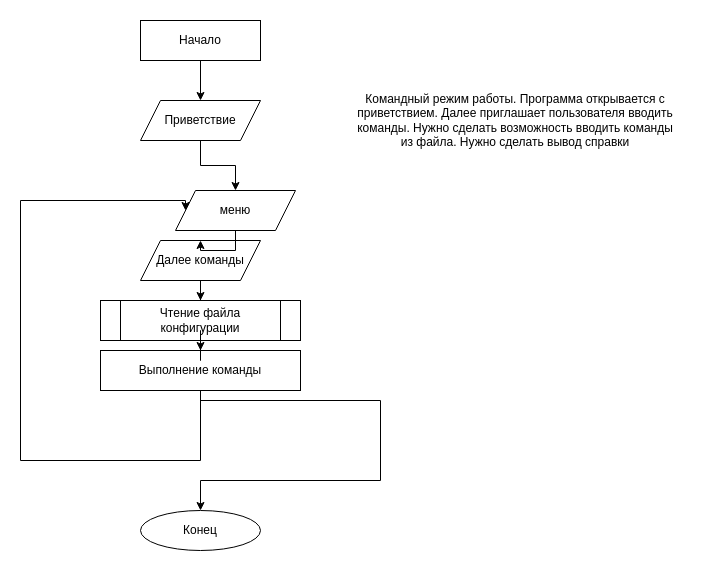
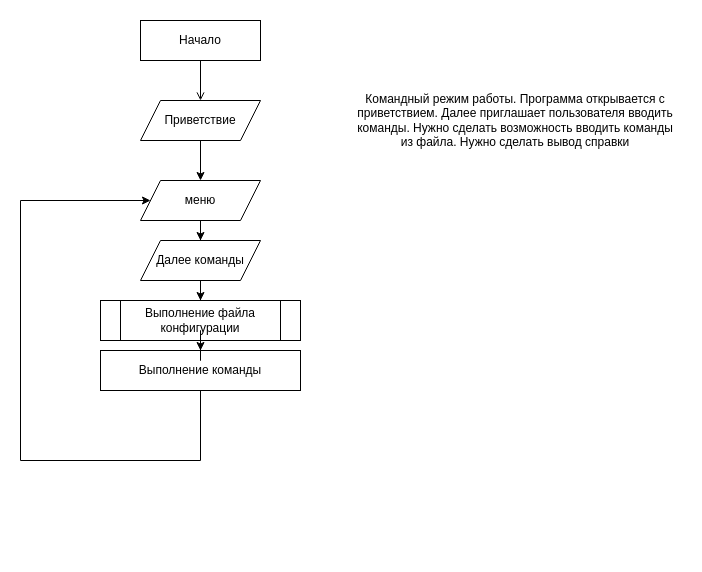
  <mxCell id="0" />
  <mxCell id="1" parent="0" />
- <mxCell id="2" style="edgeStyle=orthogonalEdgeStyle;rounded=0;orthogonalLoop=1;jettySize=auto;html=1;entryX=0.5;entryY=0;entryDx=0;entryDy=0;" edge="1" parent="1" source="3" target="7"><mxGeometry relative="1" as="geometry"><mxPoint x="200" y="100" as="targetPoint" /></mxGeometry></mxCell>
+ <mxCell id="2" style="edgeStyle=orthogonalEdgeStyle;rounded=0;orthogonalLoop=1;jettySize=auto;html=1;entryX=0.5;entryY=0;entryDx=0;entryDy=0;endArrow=open;" edge="1" parent="1" source="3" target="7"><mxGeometry relative="1" as="geometry"><mxPoint x="200" y="100" as="targetPoint" /></mxGeometry></mxCell>
  <mxCell id="3" value="Начало" style="whiteSpace=wrap;html=1;rounded=0;" vertex="1" parent="1"><mxGeometry x="140" y="20" width="120" height="40" as="geometry" /></mxCell>
- <mxCell id="4" value="Конец" style="ellipse;whiteSpace=wrap;html=1;" vertex="1" parent="1"><mxGeometry x="140" y="510" width="120" height="40" as="geometry" /></mxCell>
  <mxCell id="5" value="Командный режим работы. Программа открывается с приветствием. Далее приглашает пользователя вводить команды. Нужно сделать возможность вводить команды из файла. Нужно сделать вывод справки" style="text;html=1;strokeColor=none;fillColor=none;align=center;verticalAlign=middle;whiteSpace=wrap;rounded=0;" vertex="1" parent="1"><mxGeometry x="350" y="40" width="330" height="160" as="geometry" /></mxCell>
  <mxCell id="6" value="Далее команды" style="shape=parallelogram;perimeter=parallelogramPerimeter;whiteSpace=wrap;html=1;fixedSize=1;" vertex="1" parent="1"><mxGeometry x="140" y="240" width="120" height="40" as="geometry" /></mxCell>
  <mxCell id="7" value="Приветствие" style="shape=parallelogram;perimeter=parallelogramPerimeter;whiteSpace=wrap;html=1;fixedSize=1;" vertex="1" parent="1"><mxGeometry x="140" y="100" width="120" height="40" as="geometry" /></mxCell>
  <mxCell id="8" style="edgeStyle=orthogonalEdgeStyle;rounded=0;orthogonalLoop=1;jettySize=auto;html=1;entryX=0.5;entryY=0;entryDx=0;entryDy=0;" edge="1" parent="1" source="9" target="6"><mxGeometry relative="1" as="geometry" /></mxCell>
- <mxCell id="9" value="меню" style="shape=parallelogram;perimeter=parallelogramPerimeter;whiteSpace=wrap;html=1;fixedSize=1;" vertex="1" parent="1"><mxGeometry x="175" y="190" width="120" height="40" as="geometry" /></mxCell>
+ <mxCell id="9" value="меню" style="shape=parallelogram;perimeter=parallelogramPerimeter;whiteSpace=wrap;html=1;fixedSize=1;" vertex="1" parent="1"><mxGeometry x="140" y="180" width="120" height="40" as="geometry" /></mxCell>
  <mxCell id="10" style="edgeStyle=orthogonalEdgeStyle;rounded=0;orthogonalLoop=1;jettySize=auto;html=1;entryX=0.5;entryY=0;entryDx=0;entryDy=0;exitX=0.5;exitY=1;exitDx=0;exitDy=0;" edge="1" parent="1" source="7" target="9"><mxGeometry relative="1" as="geometry"><mxPoint x="200" y="140" as="sourcePoint" /><mxPoint x="200" y="240" as="targetPoint" /></mxGeometry></mxCell>
- <mxCell id="11" value="Чтение файла конфигурации" style="shape=process;whiteSpace=wrap;html=1;backgroundOutline=1;" vertex="1" parent="1"><mxGeometry x="100" y="300" width="200" height="40" as="geometry" /></mxCell>
+ <mxCell id="11" value="Выполнение файла конфигурации" style="shape=process;whiteSpace=wrap;html=1;backgroundOutline=1;" vertex="1" parent="1"><mxGeometry x="100" y="300" width="200" height="40" as="geometry" /></mxCell>
  <mxCell id="12" style="edgeStyle=orthogonalEdgeStyle;rounded=0;orthogonalLoop=1;jettySize=auto;html=1;entryX=0.5;entryY=0;entryDx=0;entryDy=0;" edge="1" parent="1" source="6" target="11"><mxGeometry relative="1" as="geometry"><mxPoint x="200" y="280" as="sourcePoint" /><mxPoint x="200" y="420" as="targetPoint" /></mxGeometry></mxCell>
  <mxCell id="13" style="edgeStyle=orthogonalEdgeStyle;rounded=0;orthogonalLoop=1;jettySize=auto;html=1;entryX=0;entryY=0.5;entryDx=0;entryDy=0;" edge="1" parent="1" source="15" target="9"><mxGeometry relative="1" as="geometry"><mxPoint x="60" y="200" as="targetPoint" /><Array as="points"><mxPoint x="200" y="460" /><mxPoint x="20" y="460" /><mxPoint x="20" y="200" /></Array></mxGeometry></mxCell>
- <mxCell id="14" style="edgeStyle=orthogonalEdgeStyle;rounded=0;orthogonalLoop=1;jettySize=auto;html=1;entryX=0.5;entryY=0;entryDx=0;entryDy=0;" edge="1" parent="1" source="15" target="4"><mxGeometry relative="1" as="geometry"><mxPoint x="320" y="480" as="targetPoint" /><Array as="points"><mxPoint x="380" y="400" /><mxPoint x="380" y="480" /><mxPoint x="200" y="480" /></Array></mxGeometry></mxCell>
  <mxCell id="15" value="Выполнение команды" style="rounded=0;whiteSpace=wrap;html=1;" vertex="1" parent="1"><mxGeometry x="100" y="350" width="200" height="40" as="geometry" /></mxCell>
  <mxCell id="16" style="edgeStyle=orthogonalEdgeStyle;rounded=0;orthogonalLoop=1;jettySize=auto;html=1;entryX=0.5;entryY=0;entryDx=0;entryDy=0;" edge="1" parent="1" source="11" target="15"><mxGeometry relative="1" as="geometry"><mxPoint x="200" y="360" as="sourcePoint" /><mxPoint x="200" y="470" as="targetPoint" /></mxGeometry></mxCell>
